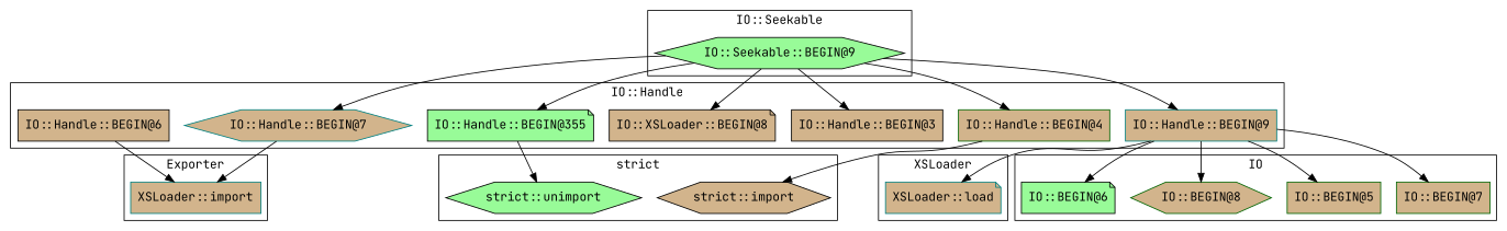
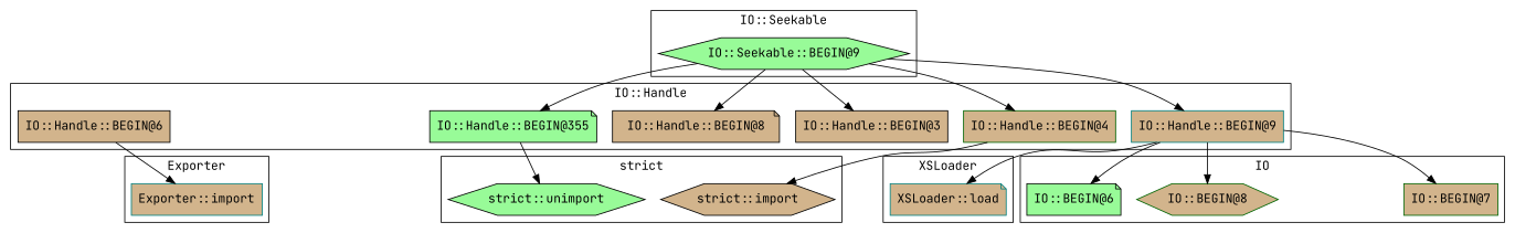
  digraph {
    fontname="JetBrains Mono"
    node [color=black fillcolor=tan fontname="JetBrains Mono" shape=box style=filled]
    edge [fontname="JetBrains Mono"]
    "XSLoader::load" [color=teal shape=note]
    "strict::import" [shape=hexagon]
    "strict::unimport" [fillcolor=palegreen shape=hexagon]
    "IO::Handle::BEGIN@3"
    "IO::Handle::BEGIN@6"
-   "IO::Handle::BEGIN@8" [shape=note label="IO::XSLoader::BEGIN@8"]
-   "IO::Handle::BEGIN@7" [color=teal shape=hexagon]
+   "IO::Handle::BEGIN@8" [shape=note]
    "IO::Handle::BEGIN@4" [color=darkgreen]
    "IO::Handle::BEGIN@355" [fillcolor=palegreen shape=note]
    "IO::Handle::BEGIN@9" [color=teal]
-   "Exporter::import" [color=teal label="XSLoader::import"]
+   "Exporter::import" [color=teal]
    "IO::Seekable::BEGIN@9" [fillcolor=palegreen shape=hexagon]
    "IO::BEGIN@7" [color=darkgreen]
-   "IO::BEGIN@5" [color=darkgreen]
    "IO::BEGIN@8" [color=darkgreen shape=hexagon]
    "IO::BEGIN@6" [fillcolor=palegreen shape=note]
    subgraph cluster_1 {
      label=XSLoader
      "XSLoader::load"
    }
    subgraph cluster_2 {
      label="strict"
      "strict::import"
      "strict::unimport"
    }
    subgraph cluster_3 {
      label="IO::Handle"
      "IO::Handle::BEGIN@3"
      "IO::Handle::BEGIN@6"
      "IO::Handle::BEGIN@8"
-     "IO::Handle::BEGIN@7"
      "IO::Handle::BEGIN@4"
      "IO::Handle::BEGIN@355"
      "IO::Handle::BEGIN@9"
    }
    subgraph cluster_4 {
      label=Exporter
      "Exporter::import"
    }
    subgraph cluster_5 {
      label="IO::Seekable"
      "IO::Seekable::BEGIN@9"
    }
    subgraph cluster_6 {
      label=IO
      "IO::BEGIN@7"
-     "IO::BEGIN@5"
      "IO::BEGIN@8"
      "IO::BEGIN@6"
    }
    "IO::Handle::BEGIN@6" -> "Exporter::import"
-   "IO::Handle::BEGIN@7" -> "Exporter::import"
    "IO::Handle::BEGIN@4" -> "strict::import"
    "IO::Handle::BEGIN@355" -> "strict::unimport"
    "IO::Handle::BEGIN@9" -> "XSLoader::load"
    "IO::Handle::BEGIN@9" -> "IO::BEGIN@7"
-   "IO::Handle::BEGIN@9" -> "IO::BEGIN@5"
    "IO::Handle::BEGIN@9" -> "IO::BEGIN@8"
    "IO::Handle::BEGIN@9" -> "IO::BEGIN@6"
    "IO::Seekable::BEGIN@9" -> "IO::Handle::BEGIN@3"
    "IO::Seekable::BEGIN@9" -> "IO::Handle::BEGIN@8"
-   "IO::Seekable::BEGIN@9" -> "IO::Handle::BEGIN@7"
    "IO::Seekable::BEGIN@9" -> "IO::Handle::BEGIN@4"
    "IO::Seekable::BEGIN@9" -> "IO::Handle::BEGIN@355"
    "IO::Seekable::BEGIN@9" -> "IO::Handle::BEGIN@9"
  }
